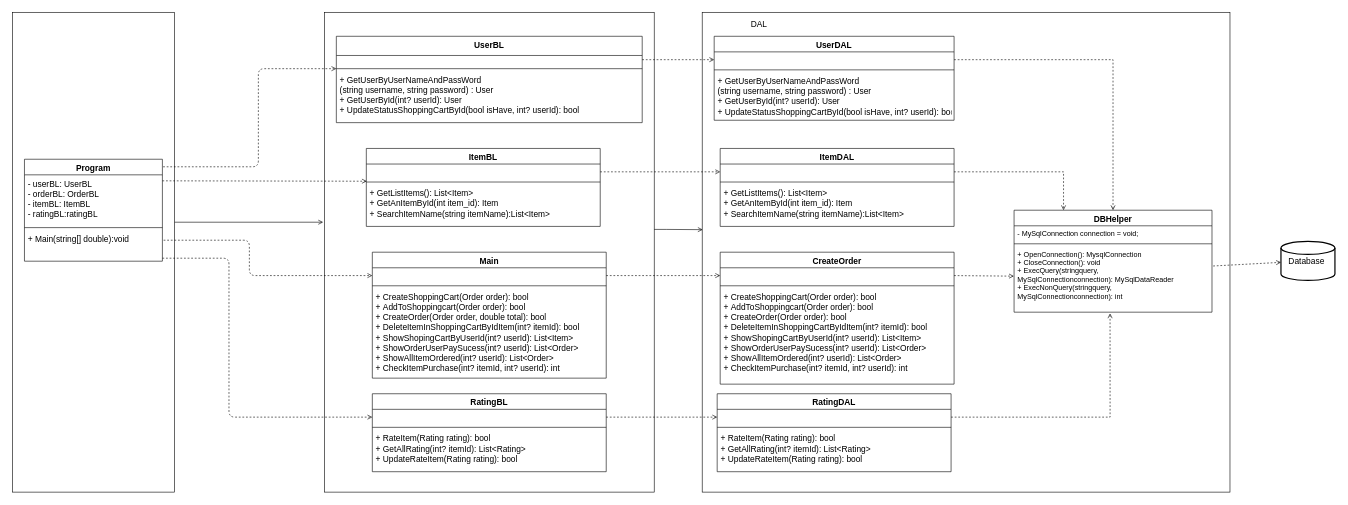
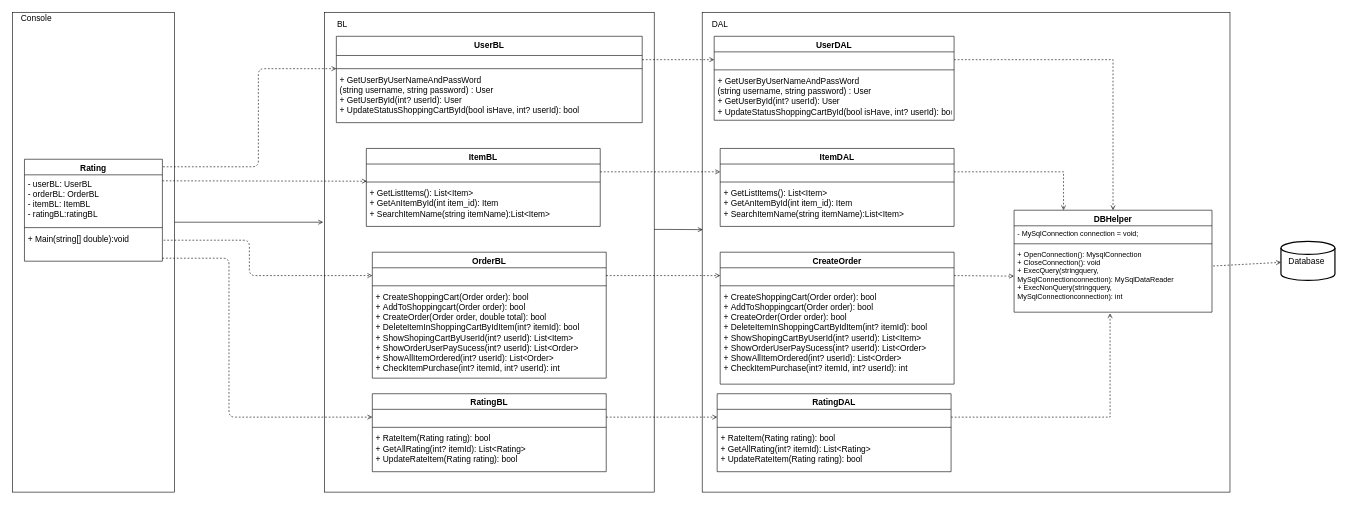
  <mxCell id="0" />
  <mxCell id="1" parent="0" />
  <mxCell id="2" style="edgeStyle=orthogonalEdgeStyle;rounded=0;orthogonalLoop=1;jettySize=auto;html=1;endArrow=open;endFill=0;fontSize=14;entryX=0.001;entryY=0.453;entryDx=0;entryDy=0;entryPerimeter=0;" parent="1" source="3" target="28" edge="1"><mxGeometry relative="1" as="geometry"><Array as="points"><mxPoint x="1110" y="382" /><mxPoint x="1110" y="382" /></Array></mxGeometry></mxCell>
  <mxCell id="3" value="" style="rounded=0;whiteSpace=wrap;html=1;fillColor=none;gradientColor=none;align=left;" parent="1" vertex="1"><mxGeometry x="540" y="20" width="550" height="800" as="geometry" /></mxCell>
  <mxCell id="4" style="edgeStyle=orthogonalEdgeStyle;rounded=0;orthogonalLoop=1;jettySize=auto;html=1;fontSize=14;endArrow=open;endFill=0;" parent="1" source="5" edge="1"><mxGeometry relative="1" as="geometry"><mxPoint x="538" y="370" as="targetPoint" /><Array as="points"><mxPoint x="537" y="370" /></Array></mxGeometry></mxCell>
  <mxCell id="5" value="" style="rounded=0;whiteSpace=wrap;html=1;" parent="1" vertex="1"><mxGeometry x="20" y="20" width="270" height="800" as="geometry" /></mxCell>
- <mxCell id="6" value="Program" style="swimlane;fontStyle=1;align=center;verticalAlign=top;childLayout=stackLayout;horizontal=1;startSize=26;horizontalStack=0;resizeParent=1;resizeParentMax=0;resizeLast=0;collapsible=1;marginBottom=0;fontSize=14;" parent="1" vertex="1"><mxGeometry x="40" y="265" width="230" height="170" as="geometry"><mxRectangle x="30" y="130" width="90" height="26" as="alternateBounds" /></mxGeometry></mxCell>
+ <mxCell id="6" value="Rating" style="swimlane;fontStyle=1;align=center;verticalAlign=top;childLayout=stackLayout;horizontal=1;startSize=26;horizontalStack=0;resizeParent=1;resizeParentMax=0;resizeLast=0;collapsible=1;marginBottom=0;fontSize=14;" parent="1" vertex="1"><mxGeometry x="40" y="265" width="230" height="170" as="geometry"><mxRectangle x="30" y="130" width="90" height="26" as="alternateBounds" /></mxGeometry></mxCell>
  <mxCell id="7" value="- userBL: UserBL&#10;- orderBL: OrderBL&#10;- itemBL: ItemBL&#10;- ratingBL:ratingBL&#10;" style="text;strokeColor=none;fillColor=none;align=left;verticalAlign=top;spacingLeft=4;spacingRight=4;overflow=hidden;rotatable=0;points=[[0,0.5],[1,0.5]];portConstraint=eastwest;fontSize=14;" parent="6" vertex="1"><mxGeometry y="26" width="230" height="84" as="geometry" /></mxCell>
  <mxCell id="8" value="" style="line;strokeWidth=1;fillColor=none;align=left;verticalAlign=middle;spacingTop=-1;spacingLeft=3;spacingRight=3;rotatable=0;labelPosition=right;points=[];portConstraint=eastwest;" parent="6" vertex="1"><mxGeometry y="110" width="230" height="8" as="geometry" /></mxCell>
  <mxCell id="9" value="+ Main(string[] double):void&#10;&#10;" style="text;strokeColor=none;fillColor=none;align=left;verticalAlign=top;spacingLeft=4;spacingRight=4;overflow=hidden;rotatable=0;points=[[0,0.5],[1,0.5]];portConstraint=eastwest;fontSize=14;" parent="6" vertex="1"><mxGeometry y="118" width="230" height="52" as="geometry" /></mxCell>
+ <mxCell id="10" value="&lt;font style=&quot;font-size: 14px&quot;&gt;Console&lt;/font&gt;" style="text;html=1;strokeColor=none;fillColor=none;align=center;verticalAlign=middle;whiteSpace=wrap;rounded=0;fontSize=14;" parent="1" vertex="1"><mxGeometry x="20" y="20" width="80" height="20" as="geometry" /></mxCell>
  <mxCell id="11" value="UserBL" style="swimlane;fontStyle=1;align=center;verticalAlign=top;childLayout=stackLayout;horizontal=1;startSize=32;horizontalStack=0;resizeParent=1;resizeParentMax=0;resizeLast=0;collapsible=1;marginBottom=0;fillColor=none;gradientColor=none;fontSize=14;" parent="1" vertex="1"><mxGeometry x="560" y="60" width="510" height="144" as="geometry" /></mxCell>
  <mxCell id="12" value="  " style="text;strokeColor=none;fillColor=none;align=left;verticalAlign=top;spacingLeft=4;spacingRight=4;overflow=hidden;rotatable=0;points=[[0,0.5],[1,0.5]];portConstraint=eastwest;" parent="11" vertex="1"><mxGeometry y="32" width="510" height="18" as="geometry" /></mxCell>
  <mxCell id="13" value="" style="line;strokeWidth=1;fillColor=none;align=left;verticalAlign=middle;spacingTop=-1;spacingLeft=3;spacingRight=3;rotatable=0;labelPosition=right;points=[];portConstraint=eastwest;" parent="11" vertex="1"><mxGeometry y="50" width="510" height="8" as="geometry" /></mxCell>
  <mxCell id="14" value="+ GetUserByUserNameAndPassWord&#10;(string username, string password) : User&#10;+ GetUserById(int? userId): User&#10;+ UpdateStatusShoppingCartById(bool isHave, int? userId): bool&#10;" style="text;strokeColor=none;fillColor=none;align=left;verticalAlign=top;spacingLeft=4;spacingRight=4;overflow=hidden;rotatable=0;points=[[0,0.5],[1,0.5]];portConstraint=eastwest;fontSize=14;" parent="11" vertex="1"><mxGeometry y="58" width="510" height="86" as="geometry" /></mxCell>
  <mxCell id="15" value="ItemBL" style="swimlane;fontStyle=1;align=center;verticalAlign=top;childLayout=stackLayout;horizontal=1;startSize=26;horizontalStack=0;resizeParent=1;resizeParentMax=0;resizeLast=0;collapsible=1;marginBottom=0;fillColor=none;gradientColor=none;fontSize=14;" parent="1" vertex="1"><mxGeometry x="610" y="247" width="390" height="130" as="geometry" /></mxCell>
  <mxCell id="16" value=" " style="text;strokeColor=none;fillColor=none;align=left;verticalAlign=top;spacingLeft=4;spacingRight=4;overflow=hidden;rotatable=0;points=[[0,0.5],[1,0.5]];portConstraint=eastwest;" parent="15" vertex="1"><mxGeometry y="26" width="390" height="26" as="geometry" /></mxCell>
  <mxCell id="17" value="" style="line;strokeWidth=1;fillColor=none;align=left;verticalAlign=middle;spacingTop=-1;spacingLeft=3;spacingRight=3;rotatable=0;labelPosition=right;points=[];portConstraint=eastwest;" parent="15" vertex="1"><mxGeometry y="52" width="390" height="8" as="geometry" /></mxCell>
  <mxCell id="18" value="+ GetListItems(): List&lt;Item&gt;&#10;+ GetAnItemById(int item_id): Item&#10;+ SearchItemName(string itemName):List&lt;Item&gt;&#10;" style="text;strokeColor=none;fillColor=none;align=left;verticalAlign=top;spacingLeft=4;spacingRight=4;overflow=hidden;rotatable=0;points=[[0,0.5],[1,0.5]];portConstraint=eastwest;fontSize=14;" parent="15" vertex="1"><mxGeometry y="60" width="390" height="70" as="geometry" /></mxCell>
- <mxCell id="19" value="Main" style="swimlane;fontStyle=1;align=center;verticalAlign=top;childLayout=stackLayout;horizontal=1;startSize=26;horizontalStack=0;resizeParent=1;resizeParentMax=0;resizeLast=0;collapsible=1;marginBottom=0;fillColor=none;gradientColor=none;fontSize=14;" parent="1" vertex="1"><mxGeometry x="620" y="420" width="390" height="210" as="geometry" /></mxCell>
+ <mxCell id="19" value="OrderBL" style="swimlane;fontStyle=1;align=center;verticalAlign=top;childLayout=stackLayout;horizontal=1;startSize=26;horizontalStack=0;resizeParent=1;resizeParentMax=0;resizeLast=0;collapsible=1;marginBottom=0;fillColor=none;gradientColor=none;fontSize=14;" parent="1" vertex="1"><mxGeometry x="620" y="420" width="390" height="210" as="geometry" /></mxCell>
  <mxCell id="20" value=" " style="text;strokeColor=none;fillColor=none;align=left;verticalAlign=top;spacingLeft=4;spacingRight=4;overflow=hidden;rotatable=0;points=[[0,0.5],[1,0.5]];portConstraint=eastwest;" parent="19" vertex="1"><mxGeometry y="26" width="390" height="26" as="geometry" /></mxCell>
  <mxCell id="21" value="" style="line;strokeWidth=1;fillColor=none;align=left;verticalAlign=middle;spacingTop=-1;spacingLeft=3;spacingRight=3;rotatable=0;labelPosition=right;points=[];portConstraint=eastwest;" parent="19" vertex="1"><mxGeometry y="52" width="390" height="8" as="geometry" /></mxCell>
  <mxCell id="22" value="+ CreateShoppingCart(Order order): bool&#10;+ AddToShoppingcart(Order order): bool&#10;+ CreateOrder(Order order, double total): bool&#10;+ DeleteItemInShoppingCartByIdItem(int? itemId): bool&#10;+ ShowShopingCartByUserId(int? userId): List&lt;Item&gt;&#10;+ ShowOrderUserPaySucess(int? userId): List&lt;Order&gt;&#10;+ ShowAllItemOrdered(int? userId): List&lt;Order&gt;&#10;+ CheckItemPurchase(int? itemId, int? userId): int&#10;&#10;" style="text;strokeColor=none;fillColor=none;align=left;verticalAlign=top;spacingLeft=4;spacingRight=4;overflow=hidden;rotatable=0;points=[[0,0.5],[1,0.5]];portConstraint=eastwest;fontSize=14;" parent="19" vertex="1"><mxGeometry y="60" width="390" height="150" as="geometry" /></mxCell>
  <mxCell id="23" value="RatingBL" style="swimlane;fontStyle=1;align=center;verticalAlign=top;childLayout=stackLayout;horizontal=1;startSize=26;horizontalStack=0;resizeParent=1;resizeParentMax=0;resizeLast=0;collapsible=1;marginBottom=0;fillColor=none;gradientColor=none;fontSize=14;" parent="1" vertex="1"><mxGeometry x="620" y="656" width="390" height="130" as="geometry" /></mxCell>
  <mxCell id="24" value=" " style="text;strokeColor=none;fillColor=none;align=left;verticalAlign=top;spacingLeft=4;spacingRight=4;overflow=hidden;rotatable=0;points=[[0,0.5],[1,0.5]];portConstraint=eastwest;" parent="23" vertex="1"><mxGeometry y="26" width="390" height="26" as="geometry" /></mxCell>
  <mxCell id="25" value="" style="line;strokeWidth=1;fillColor=none;align=left;verticalAlign=middle;spacingTop=-1;spacingLeft=3;spacingRight=3;rotatable=0;labelPosition=right;points=[];portConstraint=eastwest;" parent="23" vertex="1"><mxGeometry y="52" width="390" height="8" as="geometry" /></mxCell>
  <mxCell id="26" value="+ RateItem(Rating rating): bool&#10;+ GetAllRating(int? itemId): List&lt;Rating&gt;&#10;+ UpdateRateItem(Rating rating): bool&#10;" style="text;strokeColor=none;fillColor=none;align=left;verticalAlign=top;spacingLeft=4;spacingRight=4;overflow=hidden;rotatable=0;points=[[0,0.5],[1,0.5]];portConstraint=eastwest;fontSize=14;" parent="23" vertex="1"><mxGeometry y="60" width="390" height="70" as="geometry" /></mxCell>
+ <mxCell id="27" value="BL" style="text;html=1;strokeColor=none;fillColor=none;align=center;verticalAlign=middle;whiteSpace=wrap;rounded=0;fontSize=14;" parent="1" vertex="1"><mxGeometry x="550" y="30" width="40" height="20" as="geometry" /></mxCell>
  <mxCell id="28" value="" style="rounded=0;whiteSpace=wrap;html=1;fillColor=none;gradientColor=none;fontSize=14;align=left;" parent="1" vertex="1"><mxGeometry x="1170" y="20" width="880" height="800" as="geometry" /></mxCell>
  <mxCell id="29" value="UserDAL" style="swimlane;fontStyle=1;align=center;verticalAlign=top;childLayout=stackLayout;horizontal=1;startSize=26;horizontalStack=0;resizeParent=1;resizeParentMax=0;resizeLast=0;collapsible=1;marginBottom=0;fillColor=none;gradientColor=none;fontSize=14;" parent="1" vertex="1"><mxGeometry x="1190" y="60" width="400" height="140" as="geometry" /></mxCell>
  <mxCell id="30" value=" " style="text;strokeColor=none;fillColor=none;align=left;verticalAlign=top;spacingLeft=4;spacingRight=4;overflow=hidden;rotatable=0;points=[[0,0.5],[1,0.5]];portConstraint=eastwest;" parent="29" vertex="1"><mxGeometry y="26" width="400" height="26" as="geometry" /></mxCell>
  <mxCell id="31" value="" style="line;strokeWidth=1;fillColor=none;align=left;verticalAlign=middle;spacingTop=-1;spacingLeft=3;spacingRight=3;rotatable=0;labelPosition=right;points=[];portConstraint=eastwest;" parent="29" vertex="1"><mxGeometry y="52" width="400" height="8" as="geometry" /></mxCell>
  <mxCell id="32" value="+ GetUserByUserNameAndPassWord&#10;(string username, string password) : User&#10;+ GetUserById(int? userId): User&#10;+ UpdateStatusShoppingCartById(bool isHave, int? userId): bool&#10;" style="text;strokeColor=none;fillColor=none;align=left;verticalAlign=top;spacingLeft=4;spacingRight=4;overflow=hidden;rotatable=0;points=[[0,0.5],[1,0.5]];portConstraint=eastwest;fontSize=14;" parent="29" vertex="1"><mxGeometry y="60" width="400" height="80" as="geometry" /></mxCell>
  <mxCell id="33" value="ItemDAL" style="swimlane;fontStyle=1;align=center;verticalAlign=top;childLayout=stackLayout;horizontal=1;startSize=26;horizontalStack=0;resizeParent=1;resizeParentMax=0;resizeLast=0;collapsible=1;marginBottom=0;fillColor=none;gradientColor=none;fontSize=14;" parent="1" vertex="1"><mxGeometry x="1200" y="247" width="390" height="130" as="geometry" /></mxCell>
  <mxCell id="34" value=" " style="text;strokeColor=none;fillColor=none;align=left;verticalAlign=top;spacingLeft=4;spacingRight=4;overflow=hidden;rotatable=0;points=[[0,0.5],[1,0.5]];portConstraint=eastwest;" parent="33" vertex="1"><mxGeometry y="26" width="390" height="26" as="geometry" /></mxCell>
  <mxCell id="35" value="" style="line;strokeWidth=1;fillColor=none;align=left;verticalAlign=middle;spacingTop=-1;spacingLeft=3;spacingRight=3;rotatable=0;labelPosition=right;points=[];portConstraint=eastwest;" parent="33" vertex="1"><mxGeometry y="52" width="390" height="8" as="geometry" /></mxCell>
  <mxCell id="36" value="+ GetListItems(): List&lt;Item&gt;&#10;+ GetAnItemById(int item_id): Item&#10;+ SearchItemName(string itemName):List&lt;Item&gt;&#10;" style="text;strokeColor=none;fillColor=none;align=left;verticalAlign=top;spacingLeft=4;spacingRight=4;overflow=hidden;rotatable=0;points=[[0,0.5],[1,0.5]];portConstraint=eastwest;fontSize=14;" parent="33" vertex="1"><mxGeometry y="60" width="390" height="70" as="geometry" /></mxCell>
  <mxCell id="37" value="CreateOrder" style="swimlane;fontStyle=1;align=center;verticalAlign=top;childLayout=stackLayout;horizontal=1;startSize=26;horizontalStack=0;resizeParent=1;resizeParentMax=0;resizeLast=0;collapsible=1;marginBottom=0;fillColor=none;gradientColor=none;fontSize=14;" parent="1" vertex="1"><mxGeometry x="1200" y="420" width="390" height="220" as="geometry" /></mxCell>
  <mxCell id="38" value=" " style="text;strokeColor=none;fillColor=none;align=left;verticalAlign=top;spacingLeft=4;spacingRight=4;overflow=hidden;rotatable=0;points=[[0,0.5],[1,0.5]];portConstraint=eastwest;" parent="37" vertex="1"><mxGeometry y="26" width="390" height="26" as="geometry" /></mxCell>
  <mxCell id="39" value="" style="line;strokeWidth=1;fillColor=none;align=left;verticalAlign=middle;spacingTop=-1;spacingLeft=3;spacingRight=3;rotatable=0;labelPosition=right;points=[];portConstraint=eastwest;" parent="37" vertex="1"><mxGeometry y="52" width="390" height="8" as="geometry" /></mxCell>
  <mxCell id="40" value="+ CreateShoppingCart(Order order): bool&#10;+ AddToShoppingcart(Order order): bool&#10;+ CreateOrder(Order order): bool&#10;+ DeleteItemInShoppingCartByIdItem(int? itemId): bool&#10;+ ShowShopingCartByUserId(int? userId): List&lt;Item&gt;&#10;+ ShowOrderUserPaySucess(int? userId): List&lt;Order&gt;&#10;+ ShowAllItemOrdered(int? userId): List&lt;Order&gt;&#10;+ CheckItemPurchase(int? itemId, int? userId): int&#10;&#10;" style="text;strokeColor=none;fillColor=none;align=left;verticalAlign=top;spacingLeft=4;spacingRight=4;overflow=hidden;rotatable=0;points=[[0,0.5],[1,0.5]];portConstraint=eastwest;fontSize=14;" parent="37" vertex="1"><mxGeometry y="60" width="390" height="160" as="geometry" /></mxCell>
  <mxCell id="41" value="RatingDAL" style="swimlane;fontStyle=1;align=center;verticalAlign=top;childLayout=stackLayout;horizontal=1;startSize=26;horizontalStack=0;resizeParent=1;resizeParentMax=0;resizeLast=0;collapsible=1;marginBottom=0;fillColor=none;gradientColor=none;fontSize=14;" parent="1" vertex="1"><mxGeometry x="1195" y="656" width="390" height="130" as="geometry" /></mxCell>
  <mxCell id="42" value=" " style="text;strokeColor=none;fillColor=none;align=left;verticalAlign=top;spacingLeft=4;spacingRight=4;overflow=hidden;rotatable=0;points=[[0,0.5],[1,0.5]];portConstraint=eastwest;" parent="41" vertex="1"><mxGeometry y="26" width="390" height="26" as="geometry" /></mxCell>
  <mxCell id="43" value="" style="line;strokeWidth=1;fillColor=none;align=left;verticalAlign=middle;spacingTop=-1;spacingLeft=3;spacingRight=3;rotatable=0;labelPosition=right;points=[];portConstraint=eastwest;" parent="41" vertex="1"><mxGeometry y="52" width="390" height="8" as="geometry" /></mxCell>
  <mxCell id="44" value="+ RateItem(Rating rating): bool&#10;+ GetAllRating(int? itemId): List&lt;Rating&gt;&#10;+ UpdateRateItem(Rating rating): bool&#10;" style="text;strokeColor=none;fillColor=none;align=left;verticalAlign=top;spacingLeft=4;spacingRight=4;overflow=hidden;rotatable=0;points=[[0,0.5],[1,0.5]];portConstraint=eastwest;fontSize=14;" parent="41" vertex="1"><mxGeometry y="60" width="390" height="70" as="geometry" /></mxCell>
  <mxCell id="45" value="DBHelper" style="swimlane;fontStyle=1;align=center;verticalAlign=top;childLayout=stackLayout;horizontal=1;startSize=26;horizontalStack=0;resizeParent=1;resizeParentMax=0;resizeLast=0;collapsible=1;marginBottom=0;fillColor=none;gradientColor=none;fontSize=14;" parent="1" vertex="1"><mxGeometry x="1690" y="350" width="330" height="170" as="geometry" /></mxCell>
  <mxCell id="46" value="- MySqlConnection connection = void;" style="text;strokeColor=none;fillColor=none;align=left;verticalAlign=top;spacingLeft=4;spacingRight=4;overflow=hidden;rotatable=0;points=[[0,0.5],[1,0.5]];portConstraint=eastwest;fontSize=12;" parent="45" vertex="1"><mxGeometry y="26" width="330" height="26" as="geometry" /></mxCell>
  <mxCell id="47" value="" style="line;strokeWidth=1;fillColor=none;align=left;verticalAlign=middle;spacingTop=-1;spacingLeft=3;spacingRight=3;rotatable=0;labelPosition=right;points=[];portConstraint=eastwest;" parent="45" vertex="1"><mxGeometry y="52" width="330" height="8" as="geometry" /></mxCell>
  <mxCell id="48" value="+ OpenConnection(): MysqlConnection &#10;+ CloseConnection(): void&#10;+ ExecQuery(stringquery, &#10;MySqlConnectionconnection): MySqlDataReader&#10;+ ExecNonQuery(stringquery,&#10;MySqlConnectionconnection): int" style="text;strokeColor=none;fillColor=none;align=left;verticalAlign=top;spacingLeft=4;spacingRight=4;overflow=hidden;rotatable=0;points=[[0,0.5],[1,0.5]];portConstraint=eastwest;" parent="45" vertex="1"><mxGeometry y="60" width="330" height="110" as="geometry" /></mxCell>
  <mxCell id="49" value="&lt;div style=&quot;text-align: center&quot;&gt;&amp;nbsp; &amp;nbsp;&lt;font style=&quot;font-size: 14px&quot;&gt;Database&lt;/font&gt;&lt;/div&gt;" style="strokeWidth=2;html=1;shape=mxgraph.flowchart.database;whiteSpace=wrap;fillColor=none;gradientColor=none;fontSize=13;align=left;" parent="1" vertex="1"><mxGeometry x="2135" y="402" width="90" height="65" as="geometry" /></mxCell>
  <mxCell id="50" value="" style="endArrow=open;html=1;dashed=1;fontSize=13;endFill=0;edgeStyle=orthogonalEdgeStyle;exitX=1.005;exitY=0.074;exitDx=0;exitDy=0;exitPerimeter=0;" parent="1" source="6" edge="1"><mxGeometry width="50" height="50" relative="1" as="geometry"><mxPoint x="301" y="288" as="sourcePoint" /><mxPoint x="560" y="114" as="targetPoint" /><Array as="points"><mxPoint x="430" y="278" /><mxPoint x="430" y="114" /></Array></mxGeometry></mxCell>
  <mxCell id="51" value="" style="endArrow=open;html=1;dashed=1;fontSize=13;endFill=0;entryX=0.002;entryY=1.102;entryDx=0;entryDy=0;entryPerimeter=0;" parent="1" target="16" edge="1"><mxGeometry width="50" height="50" relative="1" as="geometry"><mxPoint x="270" y="301" as="sourcePoint" /><mxPoint x="350" y="310" as="targetPoint" /></mxGeometry></mxCell>
  <mxCell id="52" value="" style="endArrow=open;html=1;dashed=1;fontSize=13;endFill=0;entryX=0;entryY=0.5;entryDx=0;entryDy=0;edgeStyle=orthogonalEdgeStyle;" parent="1" target="20" edge="1"><mxGeometry width="50" height="50" relative="1" as="geometry"><mxPoint x="272" y="400" as="sourcePoint" /><mxPoint x="410" y="500" as="targetPoint" /><Array as="points"><mxPoint x="272" y="400" /><mxPoint x="415" y="400" /><mxPoint x="415" y="459" /></Array></mxGeometry></mxCell>
  <mxCell id="53" value="" style="endArrow=open;html=1;fontSize=13;entryX=0;entryY=0.5;entryDx=0;entryDy=0;dashed=1;edgeStyle=orthogonalEdgeStyle;endFill=0;" parent="1" target="24" edge="1"><mxGeometry width="50" height="50" relative="1" as="geometry"><mxPoint x="270" y="430" as="sourcePoint" /><mxPoint x="460" y="550" as="targetPoint" /><Array as="points"><mxPoint x="270" y="430" /><mxPoint x="381" y="430" /><mxPoint x="381" y="695" /></Array></mxGeometry></mxCell>
  <mxCell id="54" style="edgeStyle=orthogonalEdgeStyle;rounded=0;orthogonalLoop=1;jettySize=auto;html=1;dashed=1;endArrow=open;endFill=0;fontSize=13;" parent="1" source="12" edge="1"><mxGeometry relative="1" as="geometry"><mxPoint x="1190" y="99" as="targetPoint" /><Array as="points"><mxPoint x="1070" y="99" /><mxPoint x="1070" y="99" /></Array></mxGeometry></mxCell>
- <mxCell id="55" value="&lt;font style=&quot;font-size: 14px&quot;&gt;DAL&lt;/font&gt;" style="text;html=1;strokeColor=none;fillColor=none;align=center;verticalAlign=middle;whiteSpace=wrap;rounded=0;fontSize=13;" parent="1" vertex="1"><mxGeometry x="1245" y="30" width="40" height="20" as="geometry" /></mxCell>
+ <mxCell id="55" value="&lt;font style=&quot;font-size: 14px&quot;&gt;DAL&lt;/font&gt;" style="text;html=1;strokeColor=none;fillColor=none;align=center;verticalAlign=middle;whiteSpace=wrap;rounded=0;fontSize=13;" parent="1" vertex="1"><mxGeometry x="1180" y="30" width="40" height="20" as="geometry" /></mxCell>
  <mxCell id="56" style="edgeStyle=orthogonalEdgeStyle;rounded=0;orthogonalLoop=1;jettySize=auto;html=1;entryX=0;entryY=0.5;entryDx=0;entryDy=0;dashed=1;endArrow=open;endFill=0;fontSize=13;" parent="1" source="16" target="34" edge="1"><mxGeometry relative="1" as="geometry" /></mxCell>
  <mxCell id="57" style="edgeStyle=orthogonalEdgeStyle;rounded=0;orthogonalLoop=1;jettySize=auto;html=1;entryX=0;entryY=0.5;entryDx=0;entryDy=0;dashed=1;endArrow=open;endFill=0;fontSize=13;" parent="1" source="20" target="38" edge="1"><mxGeometry relative="1" as="geometry" /></mxCell>
  <mxCell id="58" style="edgeStyle=orthogonalEdgeStyle;rounded=0;orthogonalLoop=1;jettySize=auto;html=1;entryX=0;entryY=0.5;entryDx=0;entryDy=0;dashed=1;endArrow=open;endFill=0;fontSize=13;" parent="1" source="24" target="42" edge="1"><mxGeometry relative="1" as="geometry" /></mxCell>
  <mxCell id="59" style="edgeStyle=orthogonalEdgeStyle;rounded=0;orthogonalLoop=1;jettySize=auto;html=1;entryX=0.5;entryY=0;entryDx=0;entryDy=0;dashed=1;endArrow=open;endFill=0;fontSize=13;" parent="1" source="30" target="45" edge="1"><mxGeometry relative="1" as="geometry" /></mxCell>
  <mxCell id="60" style="edgeStyle=orthogonalEdgeStyle;rounded=0;orthogonalLoop=1;jettySize=auto;html=1;entryX=0.25;entryY=0;entryDx=0;entryDy=0;dashed=1;endArrow=open;endFill=0;fontSize=13;" parent="1" source="34" target="45" edge="1"><mxGeometry relative="1" as="geometry" /></mxCell>
  <mxCell id="61" style="edgeStyle=orthogonalEdgeStyle;rounded=0;orthogonalLoop=1;jettySize=auto;html=1;dashed=1;endArrow=open;endFill=0;fontSize=13;entryX=0.485;entryY=1.018;entryDx=0;entryDy=0;entryPerimeter=0;" parent="1" source="42" target="48" edge="1"><mxGeometry relative="1" as="geometry"><mxPoint x="1710" y="521" as="targetPoint" /><Array as="points"><mxPoint x="1850" y="695" /></Array></mxGeometry></mxCell>
  <mxCell id="62" value="" style="endArrow=open;dashed=1;html=1;exitX=1;exitY=0.5;exitDx=0;exitDy=0;endFill=0;entryX=-0.001;entryY=0.454;entryDx=0;entryDy=0;entryPerimeter=0;" parent="1" source="38" target="48" edge="1"><mxGeometry width="50" height="50" relative="1" as="geometry"><mxPoint x="1600" y="520" as="sourcePoint" /><mxPoint x="1690" y="456" as="targetPoint" /></mxGeometry></mxCell>
  <mxCell id="63" value="" style="endArrow=open;dashed=1;html=1;endFill=0;" parent="1" target="49" edge="1"><mxGeometry width="50" height="50" relative="1" as="geometry"><mxPoint x="2022" y="443" as="sourcePoint" /><mxPoint x="1700" y="469.833" as="targetPoint" /></mxGeometry></mxCell>
